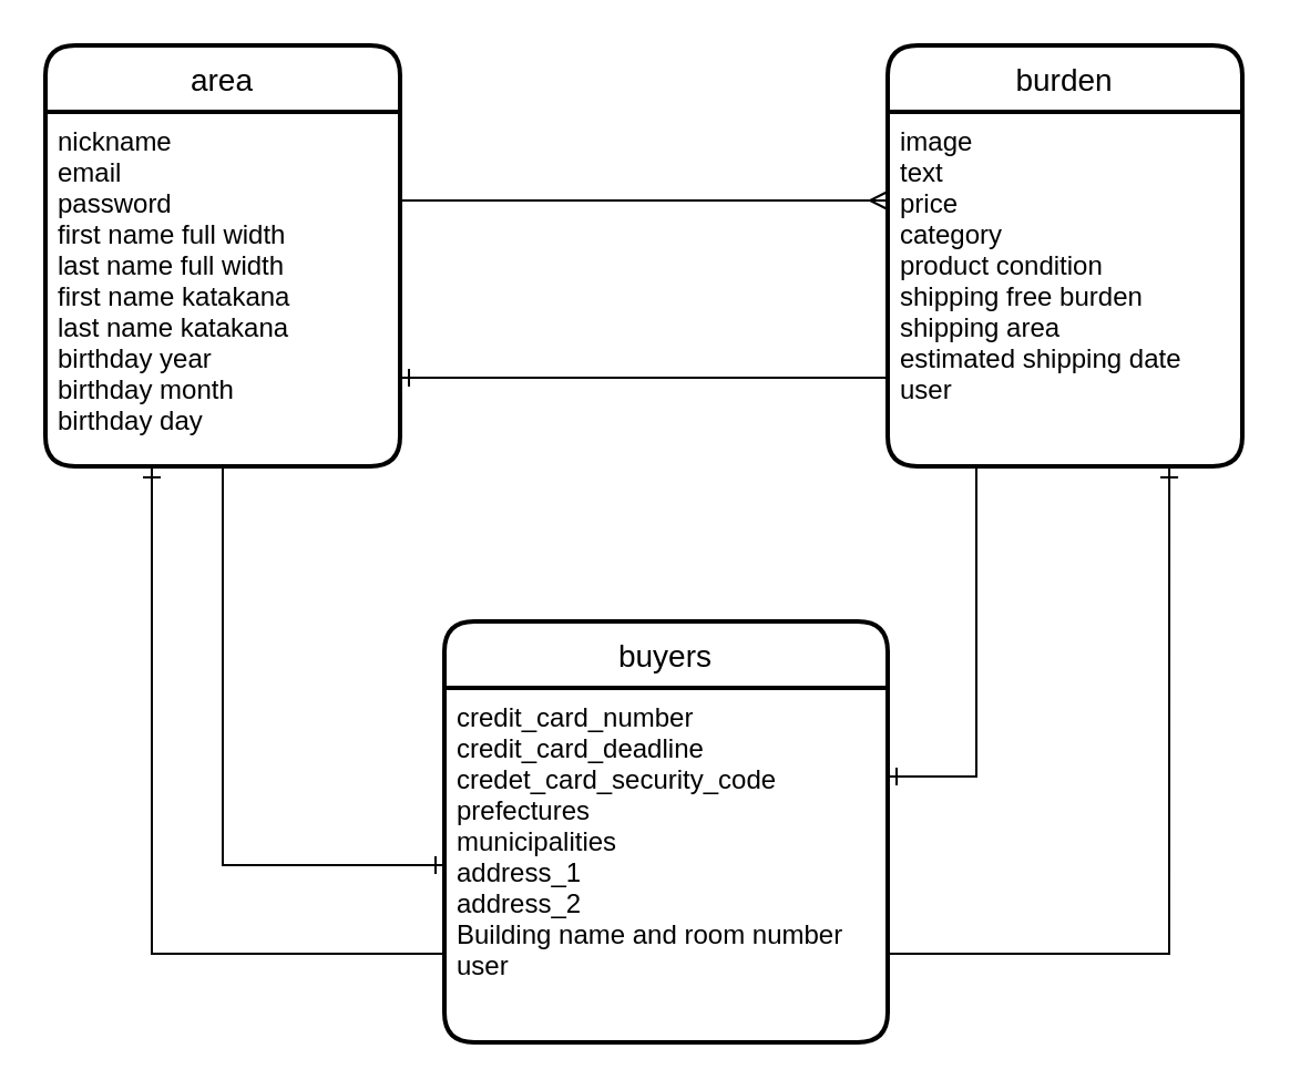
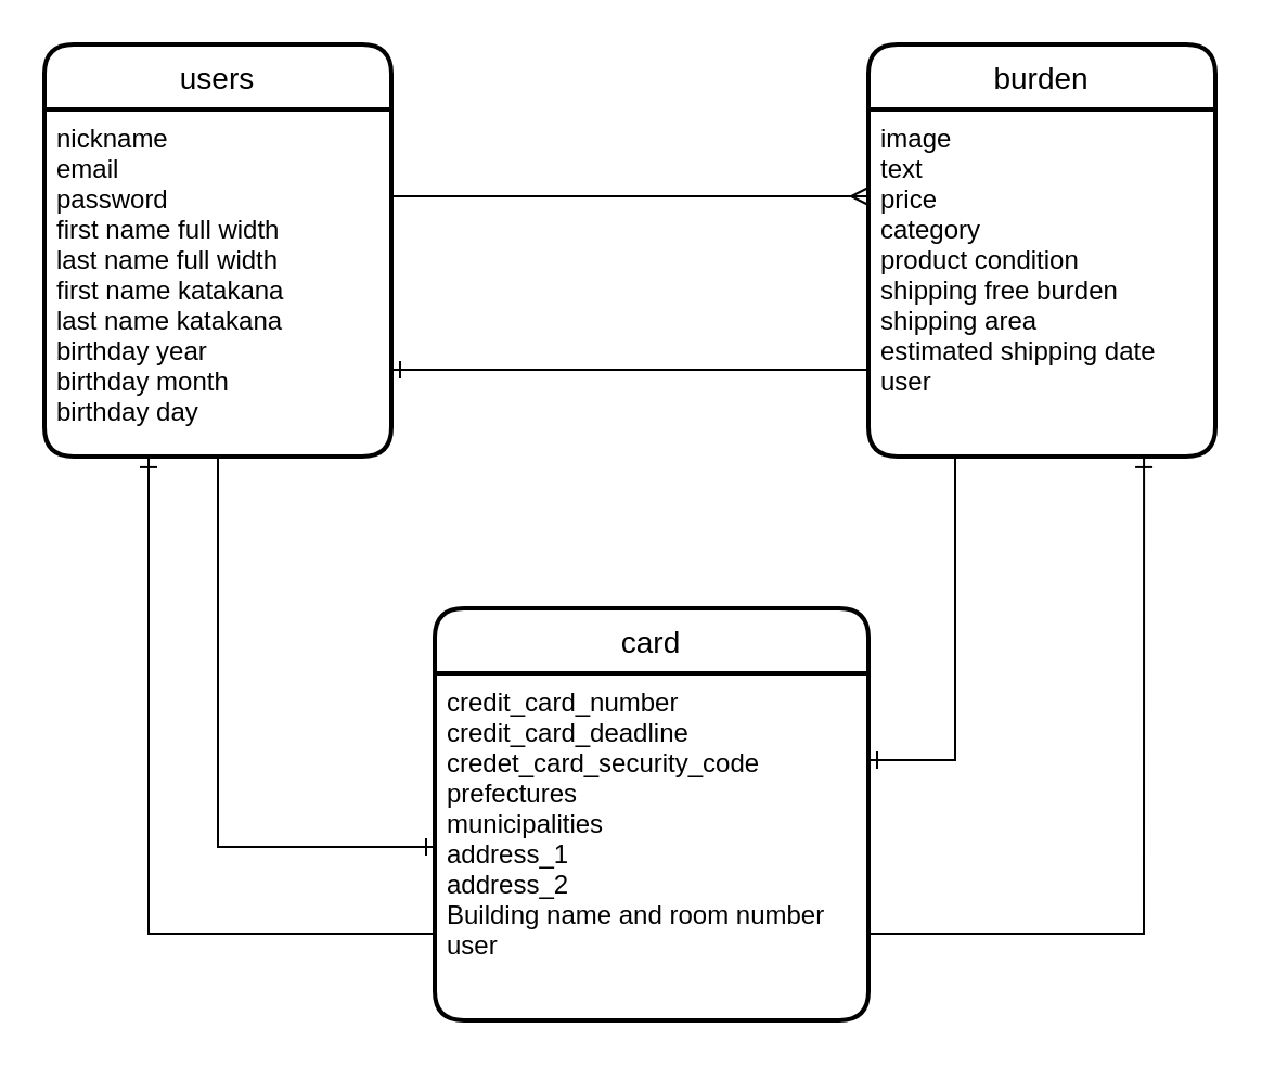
  <mxCell id="0" />
  <mxCell id="1" parent="0" />
- <mxCell id="2" value="area" style="swimlane;childLayout=stackLayout;horizontal=1;startSize=30;horizontalStack=0;rounded=1;fontSize=14;fontStyle=0;strokeWidth=2;resizeParent=0;resizeLast=1;shadow=0;dashed=0;align=center;" vertex="1" parent="1"><mxGeometry x="20" y="20" width="160" height="190" as="geometry" /></mxCell>
+ <mxCell id="2" value="users" style="swimlane;childLayout=stackLayout;horizontal=1;startSize=30;horizontalStack=0;rounded=1;fontSize=14;fontStyle=0;strokeWidth=2;resizeParent=0;resizeLast=1;shadow=0;dashed=0;align=center;" vertex="1" parent="1"><mxGeometry x="20" y="20" width="160" height="190" as="geometry" /></mxCell>
  <mxCell id="3" value="nickname&#10;email&#10;password&#10;first name full width&#10;last name full width&#10;first name katakana&#10;last name katakana&#10;birthday year&#10;birthday month&#10;birthday day" style="align=left;strokeColor=none;fillColor=none;spacingLeft=4;fontSize=12;verticalAlign=top;resizable=0;rotatable=0;part=1;" vertex="1" parent="2"><mxGeometry y="30" width="160" height="160" as="geometry" /></mxCell>
  <mxCell id="4" value="burden" style="swimlane;childLayout=stackLayout;horizontal=1;startSize=30;horizontalStack=0;rounded=1;fontSize=14;fontStyle=0;strokeWidth=2;resizeParent=0;resizeLast=1;shadow=0;dashed=0;align=center;" vertex="1" parent="1"><mxGeometry x="400" y="20" width="160" height="190" as="geometry" /></mxCell>
  <mxCell id="5" value="image&#10;text&#10;price&#10;category&#10;product condition&#10;shipping free burden&#10;shipping area&#10;estimated shipping date&#10;user&#10;" style="align=left;strokeColor=none;fillColor=none;spacingLeft=4;fontSize=12;verticalAlign=top;resizable=0;rotatable=0;part=1;" vertex="1" parent="4"><mxGeometry y="30" width="160" height="160" as="geometry" /></mxCell>
- <mxCell id="6" value="buyers" style="swimlane;childLayout=stackLayout;horizontal=1;startSize=30;horizontalStack=0;rounded=1;fontSize=14;fontStyle=0;strokeWidth=2;resizeParent=0;resizeLast=1;shadow=0;dashed=0;align=center;" vertex="1" parent="1"><mxGeometry x="200" y="280" width="200" height="190" as="geometry" /></mxCell>
+ <mxCell id="6" value="card" style="swimlane;childLayout=stackLayout;horizontal=1;startSize=30;horizontalStack=0;rounded=1;fontSize=14;fontStyle=0;strokeWidth=2;resizeParent=0;resizeLast=1;shadow=0;dashed=0;align=center;" vertex="1" parent="1"><mxGeometry x="200" y="280" width="200" height="190" as="geometry" /></mxCell>
  <mxCell id="7" value="credit_card_number&#10;credit_card_deadline&#10;credet_card_security_code&#10;prefectures &#10;municipalities&#10;address_1 &#10;address_2&#10;Building name and room number&#10;user" style="align=left;strokeColor=none;fillColor=none;spacingLeft=4;fontSize=12;verticalAlign=top;resizable=0;rotatable=0;part=1;" vertex="1" parent="6"><mxGeometry y="30" width="200" height="160" as="geometry" /></mxCell>
  <mxCell id="8" style="edgeStyle=orthogonalEdgeStyle;rounded=0;orthogonalLoop=1;jettySize=auto;html=1;exitX=0.5;exitY=1;exitDx=0;exitDy=0;entryX=0;entryY=0.5;entryDx=0;entryDy=0;endArrow=ERone;endFill=0;" edge="1" parent="1" source="3" target="7"><mxGeometry relative="1" as="geometry" /></mxCell>
  <mxCell id="9" style="edgeStyle=orthogonalEdgeStyle;rounded=0;orthogonalLoop=1;jettySize=auto;html=1;exitX=0;exitY=0.75;exitDx=0;exitDy=0;endArrow=ERone;endFill=0;strokeWidth=1;entryX=0.3;entryY=1.006;entryDx=0;entryDy=0;entryPerimeter=0;" edge="1" parent="1" source="7" target="3"><mxGeometry relative="1" as="geometry"><mxPoint x="70" y="220" as="targetPoint" /></mxGeometry></mxCell>
  <mxCell id="10" style="edgeStyle=orthogonalEdgeStyle;rounded=0;orthogonalLoop=1;jettySize=auto;html=1;exitX=1;exitY=0.75;exitDx=0;exitDy=0;entryX=0.794;entryY=1.006;entryDx=0;entryDy=0;entryPerimeter=0;endArrow=ERone;endFill=0;strokeWidth=1;" edge="1" parent="1" source="7" target="5"><mxGeometry relative="1" as="geometry" /></mxCell>
  <mxCell id="11" style="edgeStyle=orthogonalEdgeStyle;rounded=0;orthogonalLoop=1;jettySize=auto;html=1;exitX=0.25;exitY=1;exitDx=0;exitDy=0;entryX=1;entryY=0.25;entryDx=0;entryDy=0;endArrow=ERone;endFill=0;strokeWidth=1;" edge="1" parent="1" source="5" target="7"><mxGeometry relative="1" as="geometry" /></mxCell>
  <mxCell id="12" style="edgeStyle=orthogonalEdgeStyle;rounded=0;orthogonalLoop=1;jettySize=auto;html=1;exitX=0;exitY=0.75;exitDx=0;exitDy=0;entryX=1;entryY=0.75;entryDx=0;entryDy=0;endArrow=ERone;endFill=0;strokeWidth=1;" edge="1" parent="1" source="5" target="3"><mxGeometry relative="1" as="geometry" /></mxCell>
  <mxCell id="13" style="edgeStyle=orthogonalEdgeStyle;rounded=0;orthogonalLoop=1;jettySize=auto;html=1;exitX=1;exitY=0.25;exitDx=0;exitDy=0;entryX=0;entryY=0.25;entryDx=0;entryDy=0;endArrow=ERmany;endFill=0;strokeWidth=1;" edge="1" parent="1" source="3" target="5"><mxGeometry relative="1" as="geometry" /></mxCell>
